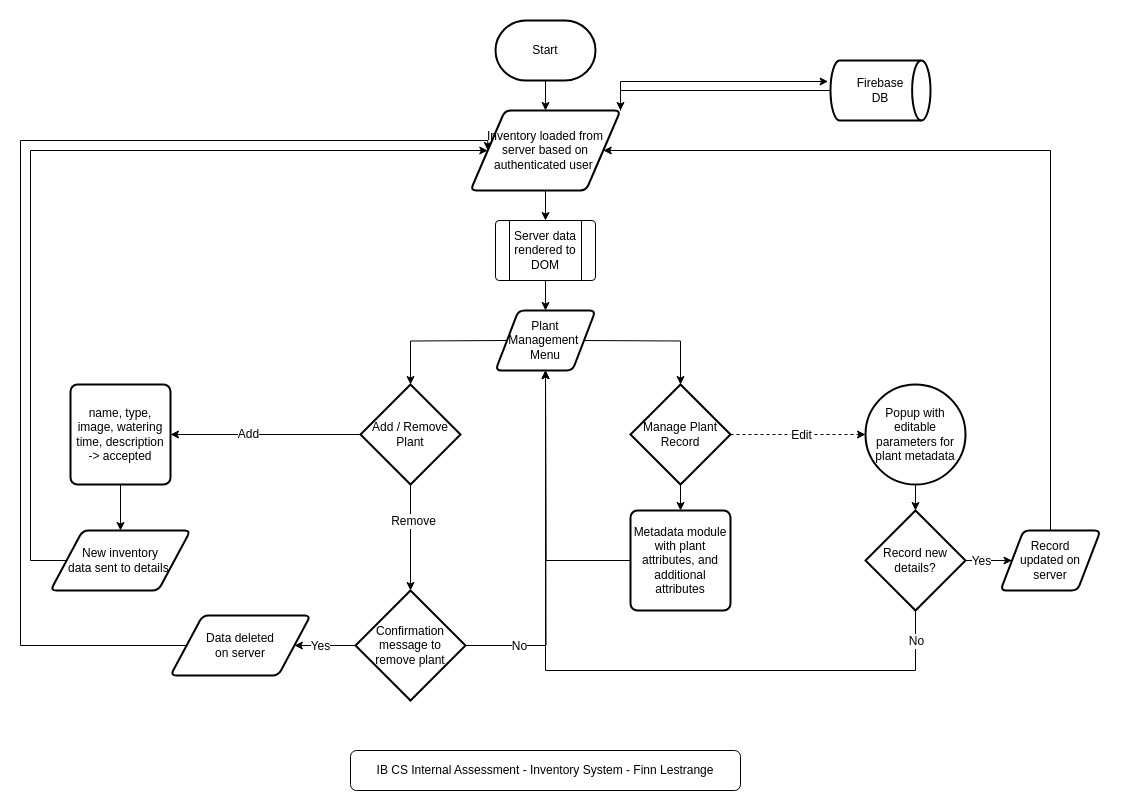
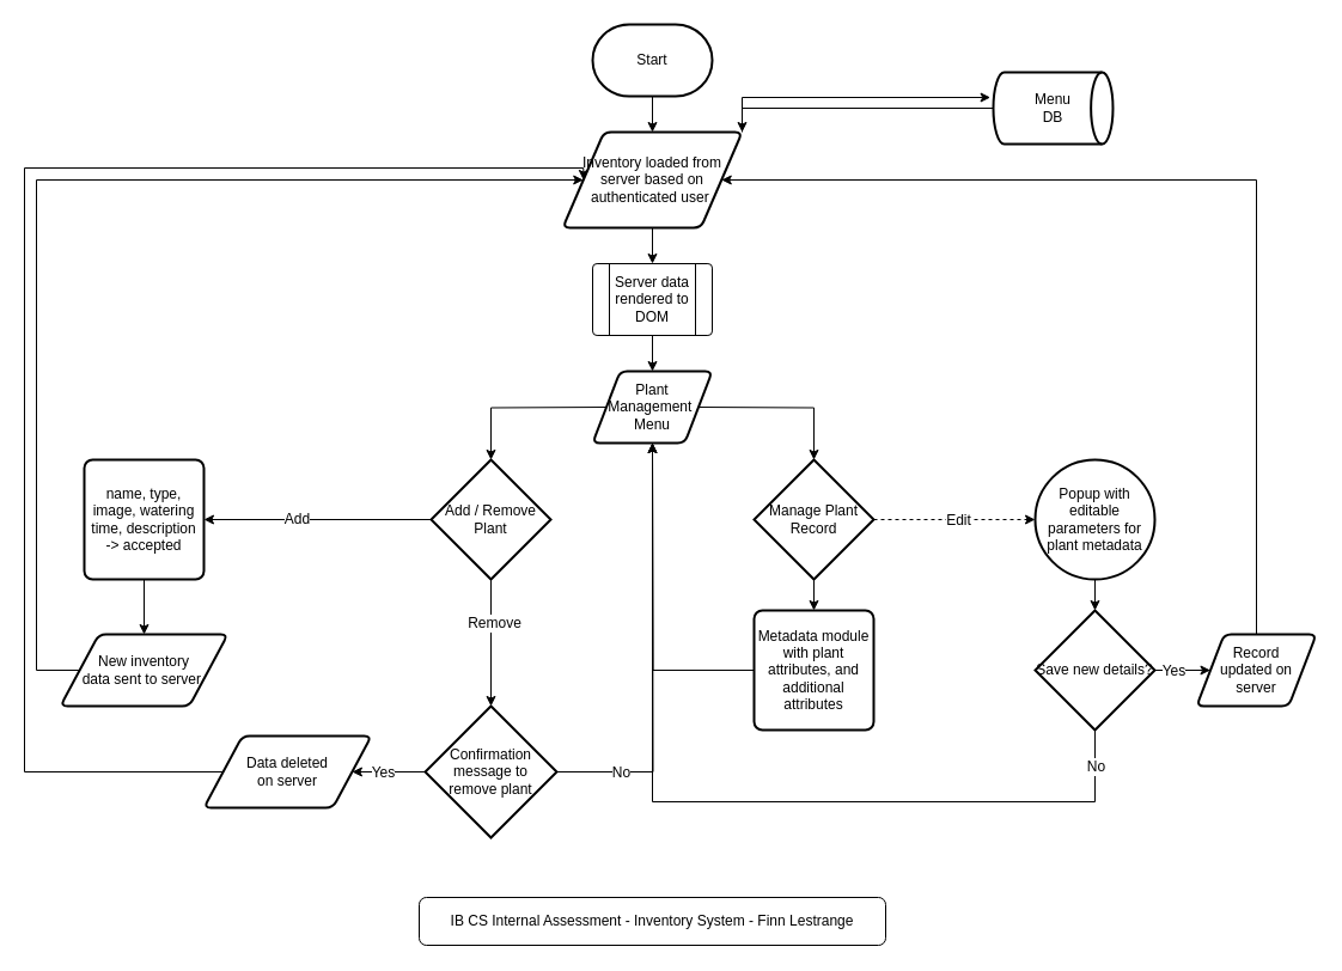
  <mxCell id="0" />
  <mxCell id="1" parent="0" />
  <mxCell id="2" value="IB CS Internal Assessment - Inventory System - Finn Lestrange" style="rounded=1;whiteSpace=wrap;html=1;" parent="1" vertex="1"><mxGeometry x="350" y="750" width="390" height="40" as="geometry" /></mxCell>
  <mxCell id="3" style="edgeStyle=orthogonalEdgeStyle;rounded=0;orthogonalLoop=1;jettySize=auto;html=1;exitX=0.5;exitY=1;exitDx=0;exitDy=0;exitPerimeter=0;entryX=0.5;entryY=0;entryDx=0;entryDy=0;fontSize=12;" parent="1" source="4" target="7" edge="1"><mxGeometry relative="1" as="geometry" /></mxCell>
  <mxCell id="4" value="Start" style="strokeWidth=2;html=1;shape=mxgraph.flowchart.terminator;whiteSpace=wrap;" parent="1" vertex="1"><mxGeometry x="495" y="20" width="100" height="60" as="geometry" /></mxCell>
  <mxCell id="5" style="edgeStyle=orthogonalEdgeStyle;rounded=0;orthogonalLoop=1;jettySize=auto;html=1;exitX=0.5;exitY=1;exitDx=0;exitDy=0;entryX=0.5;entryY=0;entryDx=0;entryDy=0;fontSize=12;" parent="1" source="7" target="33" edge="1"><mxGeometry relative="1" as="geometry" /></mxCell>
  <mxCell id="6" style="edgeStyle=orthogonalEdgeStyle;rounded=0;orthogonalLoop=1;jettySize=auto;html=1;exitX=1;exitY=0;exitDx=0;exitDy=0;entryX=-0.024;entryY=0.35;entryDx=0;entryDy=0;entryPerimeter=0;" parent="1" source="7" target="44" edge="1"><mxGeometry relative="1" as="geometry" /></mxCell>
  <mxCell id="7" value="&lt;font style=&quot;font-size: 12px&quot;&gt;Inventory loaded from server based on &lt;br&gt;authenticated user&amp;nbsp;&lt;/font&gt;" style="shape=parallelogram;html=1;strokeWidth=2;perimeter=parallelogramPerimeter;whiteSpace=wrap;rounded=1;arcSize=12;size=0.23;" parent="1" vertex="1"><mxGeometry x="470" y="110" width="150" height="80" as="geometry" /></mxCell>
  <mxCell id="8" style="edgeStyle=orthogonalEdgeStyle;rounded=0;orthogonalLoop=1;jettySize=auto;html=1;exitX=0;exitY=0.5;exitDx=0;exitDy=0;exitPerimeter=0;entryX=1;entryY=0.5;entryDx=0;entryDy=0;fontSize=12;" parent="1" source="12" target="20" edge="1"><mxGeometry relative="1" as="geometry" /></mxCell>
  <mxCell id="9" value="Add" style="edgeLabel;html=1;align=center;verticalAlign=middle;resizable=0;points=[];fontSize=12;" parent="8" vertex="1" connectable="0"><mxGeometry x="0.19" y="-1" relative="1" as="geometry"><mxPoint as="offset" /></mxGeometry></mxCell>
  <mxCell id="10" style="edgeStyle=orthogonalEdgeStyle;rounded=0;orthogonalLoop=1;jettySize=auto;html=1;exitX=0.5;exitY=1;exitDx=0;exitDy=0;exitPerimeter=0;entryX=0.5;entryY=0;entryDx=0;entryDy=0;entryPerimeter=0;fontSize=12;" parent="1" source="12" target="27" edge="1"><mxGeometry relative="1" as="geometry" /></mxCell>
  <mxCell id="11" value="Remove" style="edgeLabel;html=1;align=center;verticalAlign=middle;resizable=0;points=[];fontSize=12;" parent="10" vertex="1" connectable="0"><mxGeometry x="-0.321" y="2" relative="1" as="geometry"><mxPoint as="offset" /></mxGeometry></mxCell>
  <mxCell id="12" value="Add / Remove Plant" style="strokeWidth=2;html=1;shape=mxgraph.flowchart.decision;whiteSpace=wrap;fontSize=12;" parent="1" vertex="1"><mxGeometry x="360" y="384" width="100" height="100" as="geometry" /></mxCell>
  <mxCell id="13" style="edgeStyle=orthogonalEdgeStyle;rounded=0;orthogonalLoop=1;jettySize=auto;html=1;exitX=0;exitY=0.5;exitDx=0;exitDy=0;entryX=0.5;entryY=0;entryDx=0;entryDy=0;entryPerimeter=0;fontSize=12;" parent="1" target="12" edge="1"><mxGeometry relative="1" as="geometry"><mxPoint x="506.5" y="340" as="sourcePoint" /></mxGeometry></mxCell>
  <mxCell id="14" style="edgeStyle=orthogonalEdgeStyle;rounded=0;orthogonalLoop=1;jettySize=auto;html=1;exitX=1;exitY=0.5;exitDx=0;exitDy=0;entryX=0.5;entryY=0;entryDx=0;entryDy=0;entryPerimeter=0;fontSize=12;" parent="1" target="18" edge="1"><mxGeometry relative="1" as="geometry"><mxPoint x="583.5" y="340" as="sourcePoint" /></mxGeometry></mxCell>
  <mxCell id="15" style="edgeStyle=orthogonalEdgeStyle;rounded=0;orthogonalLoop=1;jettySize=auto;html=1;exitX=1;exitY=0.5;exitDx=0;exitDy=0;exitPerimeter=0;entryX=0;entryY=0.5;entryDx=0;entryDy=0;fontSize=12;dashed=1;" parent="1" source="18" target="31" edge="1"><mxGeometry relative="1" as="geometry" /></mxCell>
  <mxCell id="16" value="Edit" style="edgeLabel;html=1;align=center;verticalAlign=middle;resizable=0;points=[];fontSize=12;" parent="15" vertex="1" connectable="0"><mxGeometry x="0.244" y="-1" relative="1" as="geometry"><mxPoint x="-14" y="-1" as="offset" /></mxGeometry></mxCell>
  <mxCell id="17" style="edgeStyle=orthogonalEdgeStyle;rounded=0;orthogonalLoop=1;jettySize=auto;html=1;exitX=0.5;exitY=1;exitDx=0;exitDy=0;exitPerimeter=0;entryX=0.5;entryY=0;entryDx=0;entryDy=0;fontSize=12;" parent="1" source="18" target="42" edge="1"><mxGeometry relative="1" as="geometry" /></mxCell>
  <mxCell id="18" value="Manage Plant&lt;br&gt;Record" style="strokeWidth=2;html=1;shape=mxgraph.flowchart.decision;whiteSpace=wrap;fontSize=12;" parent="1" vertex="1"><mxGeometry x="630" y="384" width="100" height="100" as="geometry" /></mxCell>
  <mxCell id="19" style="edgeStyle=orthogonalEdgeStyle;rounded=0;orthogonalLoop=1;jettySize=auto;html=1;exitX=0.5;exitY=1;exitDx=0;exitDy=0;entryX=0.5;entryY=0;entryDx=0;entryDy=0;fontSize=12;" parent="1" source="20" target="22" edge="1"><mxGeometry relative="1" as="geometry" /></mxCell>
  <mxCell id="20" value="name, type, image, watering time, description &lt;br&gt;-&amp;gt; accepted" style="rounded=1;whiteSpace=wrap;html=1;absoluteArcSize=1;arcSize=14;strokeWidth=2;fontSize=12;" parent="1" vertex="1"><mxGeometry x="70" y="384" width="100" height="100" as="geometry" /></mxCell>
  <mxCell id="21" style="edgeStyle=orthogonalEdgeStyle;rounded=0;orthogonalLoop=1;jettySize=auto;html=1;exitX=0;exitY=0.5;exitDx=0;exitDy=0;entryX=0;entryY=0.5;entryDx=0;entryDy=0;fontSize=12;" parent="1" source="22" target="7" edge="1"><mxGeometry relative="1" as="geometry"><Array as="points"><mxPoint x="30" y="560" /><mxPoint x="30" y="150" /></Array></mxGeometry></mxCell>
- <mxCell id="22" value="New inventory &lt;br&gt;data sent to details&amp;nbsp;" style="shape=parallelogram;html=1;strokeWidth=2;perimeter=parallelogramPerimeter;whiteSpace=wrap;rounded=1;arcSize=12;size=0.23;fontSize=12;" parent="1" vertex="1"><mxGeometry x="50" y="530" width="140" height="60" as="geometry" /></mxCell>
+ <mxCell id="22" value="New inventory &lt;br&gt;data sent to server&amp;nbsp;" style="shape=parallelogram;html=1;strokeWidth=2;perimeter=parallelogramPerimeter;whiteSpace=wrap;rounded=1;arcSize=12;size=0.23;fontSize=12;" parent="1" vertex="1"><mxGeometry x="50" y="530" width="140" height="60" as="geometry" /></mxCell>
  <mxCell id="23" style="edgeStyle=orthogonalEdgeStyle;rounded=0;orthogonalLoop=1;jettySize=auto;html=1;exitX=0;exitY=0.5;exitDx=0;exitDy=0;exitPerimeter=0;entryX=1;entryY=0.5;entryDx=0;entryDy=0;fontSize=12;" parent="1" source="27" target="29" edge="1"><mxGeometry relative="1" as="geometry" /></mxCell>
  <mxCell id="24" value="Yes" style="edgeLabel;html=1;align=center;verticalAlign=middle;resizable=0;points=[];fontSize=12;" parent="23" vertex="1" connectable="0"><mxGeometry x="0.187" y="2" relative="1" as="geometry"><mxPoint y="-2" as="offset" /></mxGeometry></mxCell>
  <mxCell id="25" style="edgeStyle=orthogonalEdgeStyle;rounded=0;orthogonalLoop=1;jettySize=auto;html=1;entryX=0.5;entryY=1;entryDx=0;entryDy=0;fontSize=12;" parent="1" source="27" edge="1"><mxGeometry relative="1" as="geometry"><mxPoint x="545" y="370" as="targetPoint" /></mxGeometry></mxCell>
  <mxCell id="26" value="No" style="edgeLabel;html=1;align=center;verticalAlign=middle;resizable=0;points=[];fontSize=12;" parent="25" vertex="1" connectable="0"><mxGeometry x="-0.701" relative="1" as="geometry"><mxPoint as="offset" /></mxGeometry></mxCell>
  <mxCell id="27" value="&lt;span&gt;Confirmation message to &lt;br&gt;remove plant&lt;/span&gt;" style="strokeWidth=2;html=1;shape=mxgraph.flowchart.decision;whiteSpace=wrap;fontSize=12;" parent="1" vertex="1"><mxGeometry x="355" y="590" width="110" height="110" as="geometry" /></mxCell>
  <mxCell id="28" style="edgeStyle=orthogonalEdgeStyle;rounded=0;orthogonalLoop=1;jettySize=auto;html=1;exitX=0;exitY=0.5;exitDx=0;exitDy=0;fontSize=12;entryX=0;entryY=0.5;entryDx=0;entryDy=0;" parent="1" source="29" target="7" edge="1"><mxGeometry relative="1" as="geometry"><mxPoint x="30" y="500" as="targetPoint" /><Array as="points"><mxPoint x="20" y="645" /><mxPoint x="20" y="140" /><mxPoint x="487" y="140" /></Array></mxGeometry></mxCell>
  <mxCell id="29" value="Data deleted &lt;br&gt;on server" style="shape=parallelogram;html=1;strokeWidth=2;perimeter=parallelogramPerimeter;whiteSpace=wrap;rounded=1;arcSize=12;size=0.23;fontSize=12;" parent="1" vertex="1"><mxGeometry x="170" y="615" width="140" height="60" as="geometry" /></mxCell>
  <mxCell id="30" style="edgeStyle=orthogonalEdgeStyle;rounded=0;orthogonalLoop=1;jettySize=auto;html=1;exitX=0.5;exitY=1;exitDx=0;exitDy=0;entryX=0.5;entryY=0;entryDx=0;entryDy=0;entryPerimeter=0;fontSize=12;" parent="1" source="31" target="38" edge="1"><mxGeometry relative="1" as="geometry" /></mxCell>
  <mxCell id="31" value="Popup with editable parameters for plant metadata" style="ellipse;whiteSpace=wrap;html=1;absoluteArcSize=1;arcSize=14;strokeWidth=2;fontSize=12;" parent="1" vertex="1"><mxGeometry x="865" y="384" width="100" height="100" as="geometry" /></mxCell>
  <mxCell id="32" style="edgeStyle=orthogonalEdgeStyle;rounded=0;orthogonalLoop=1;jettySize=auto;html=1;exitX=0.5;exitY=1;exitDx=0;exitDy=0;entryX=0.5;entryY=0;entryDx=0;entryDy=0;fontSize=12;" parent="1" source="33" edge="1"><mxGeometry relative="1" as="geometry"><mxPoint x="545" y="310" as="targetPoint" /></mxGeometry></mxCell>
  <mxCell id="33" value="Server data rendered to DOM" style="verticalLabelPosition=middle;verticalAlign=middle;html=1;shape=process;whiteSpace=wrap;rounded=1;size=0.14;arcSize=6;fontSize=12;labelPosition=center;align=center;" parent="1" vertex="1"><mxGeometry x="495" y="220" width="100" height="60" as="geometry" /></mxCell>
  <mxCell id="34" style="edgeStyle=orthogonalEdgeStyle;rounded=0;orthogonalLoop=1;jettySize=auto;html=1;exitX=1;exitY=0.5;exitDx=0;exitDy=0;exitPerimeter=0;entryX=0;entryY=0.5;entryDx=0;entryDy=0;fontSize=12;" parent="1" source="38" target="40" edge="1"><mxGeometry relative="1" as="geometry" /></mxCell>
  <mxCell id="35" value="Yes" style="edgeLabel;html=1;align=center;verticalAlign=middle;resizable=0;points=[];fontSize=12;" parent="34" vertex="1" connectable="0"><mxGeometry x="-0.491" y="-1" relative="1" as="geometry"><mxPoint x="1" y="-1" as="offset" /></mxGeometry></mxCell>
  <mxCell id="36" style="edgeStyle=orthogonalEdgeStyle;rounded=0;orthogonalLoop=1;jettySize=auto;html=1;exitX=0.5;exitY=1;exitDx=0;exitDy=0;exitPerimeter=0;entryX=0.5;entryY=1;entryDx=0;entryDy=0;fontSize=12;" parent="1" source="38" edge="1"><mxGeometry relative="1" as="geometry"><Array as="points"><mxPoint x="915" y="670" /><mxPoint x="545" y="670" /></Array><mxPoint x="545" y="370" as="targetPoint" /></mxGeometry></mxCell>
  <mxCell id="37" value="No" style="edgeLabel;html=1;align=center;verticalAlign=middle;resizable=0;points=[];fontSize=12;" parent="36" vertex="1" connectable="0"><mxGeometry x="-0.874" y="-1" relative="1" as="geometry"><mxPoint x="1" y="-16" as="offset" /></mxGeometry></mxCell>
- <mxCell id="38" value="Record new details?" style="strokeWidth=2;html=1;shape=mxgraph.flowchart.decision;whiteSpace=wrap;fontSize=12;" parent="1" vertex="1"><mxGeometry x="865" y="510" width="100" height="100" as="geometry" /></mxCell>
+ <mxCell id="38" value="Save new details?" style="strokeWidth=2;html=1;shape=mxgraph.flowchart.decision;whiteSpace=wrap;fontSize=12;" parent="1" vertex="1"><mxGeometry x="865" y="510" width="100" height="100" as="geometry" /></mxCell>
  <mxCell id="39" style="edgeStyle=orthogonalEdgeStyle;rounded=0;orthogonalLoop=1;jettySize=auto;html=1;exitX=0.5;exitY=0;exitDx=0;exitDy=0;entryX=1;entryY=0.5;entryDx=0;entryDy=0;fontSize=12;" parent="1" source="40" target="7" edge="1"><mxGeometry relative="1" as="geometry"><Array as="points"><mxPoint x="1050" y="150" /></Array></mxGeometry></mxCell>
  <mxCell id="40" value="Record &lt;br&gt;updated on &lt;br&gt;server" style="shape=parallelogram;html=1;strokeWidth=2;perimeter=parallelogramPerimeter;whiteSpace=wrap;rounded=1;arcSize=12;size=0.23;fontSize=12;" parent="1" vertex="1"><mxGeometry x="1000" y="530" width="100" height="60" as="geometry" /></mxCell>
  <mxCell id="41" style="edgeStyle=orthogonalEdgeStyle;rounded=0;orthogonalLoop=1;jettySize=auto;html=1;exitX=0;exitY=0.5;exitDx=0;exitDy=0;entryX=0.5;entryY=1;entryDx=0;entryDy=0;fontSize=12;" parent="1" source="42" edge="1"><mxGeometry relative="1" as="geometry"><mxPoint x="545" y="370" as="targetPoint" /></mxGeometry></mxCell>
  <mxCell id="42" value="Metadata module with plant attributes, and additional attributes" style="rounded=1;whiteSpace=wrap;html=1;absoluteArcSize=1;arcSize=14;strokeWidth=2;fontSize=12;" parent="1" vertex="1"><mxGeometry x="630" y="510" width="100" height="100" as="geometry" /></mxCell>
  <mxCell id="43" style="edgeStyle=orthogonalEdgeStyle;rounded=0;orthogonalLoop=1;jettySize=auto;html=1;exitX=0;exitY=0.5;exitDx=0;exitDy=0;exitPerimeter=0;entryX=1;entryY=0;entryDx=0;entryDy=0;" parent="1" source="44" target="7" edge="1"><mxGeometry relative="1" as="geometry" /></mxCell>
- <mxCell id="44" value="Firebase &lt;br&gt;DB" style="strokeWidth=2;html=1;shape=mxgraph.flowchart.direct_data;whiteSpace=wrap;" parent="1" vertex="1"><mxGeometry x="830" y="60" width="100" height="60" as="geometry" /></mxCell>
+ <mxCell id="44" value="Menu &lt;br&gt;DB" style="strokeWidth=2;html=1;shape=mxgraph.flowchart.direct_data;whiteSpace=wrap;" parent="1" vertex="1"><mxGeometry x="830" y="60" width="100" height="60" as="geometry" /></mxCell>
  <mxCell id="45" value="Plant&lt;br&gt;Management&amp;nbsp;&lt;br&gt;Menu" style="shape=parallelogram;html=1;strokeWidth=2;perimeter=parallelogramPerimeter;whiteSpace=wrap;rounded=1;arcSize=12;size=0.23;" parent="1" vertex="1"><mxGeometry x="495" y="310" width="100" height="60" as="geometry" /></mxCell>
